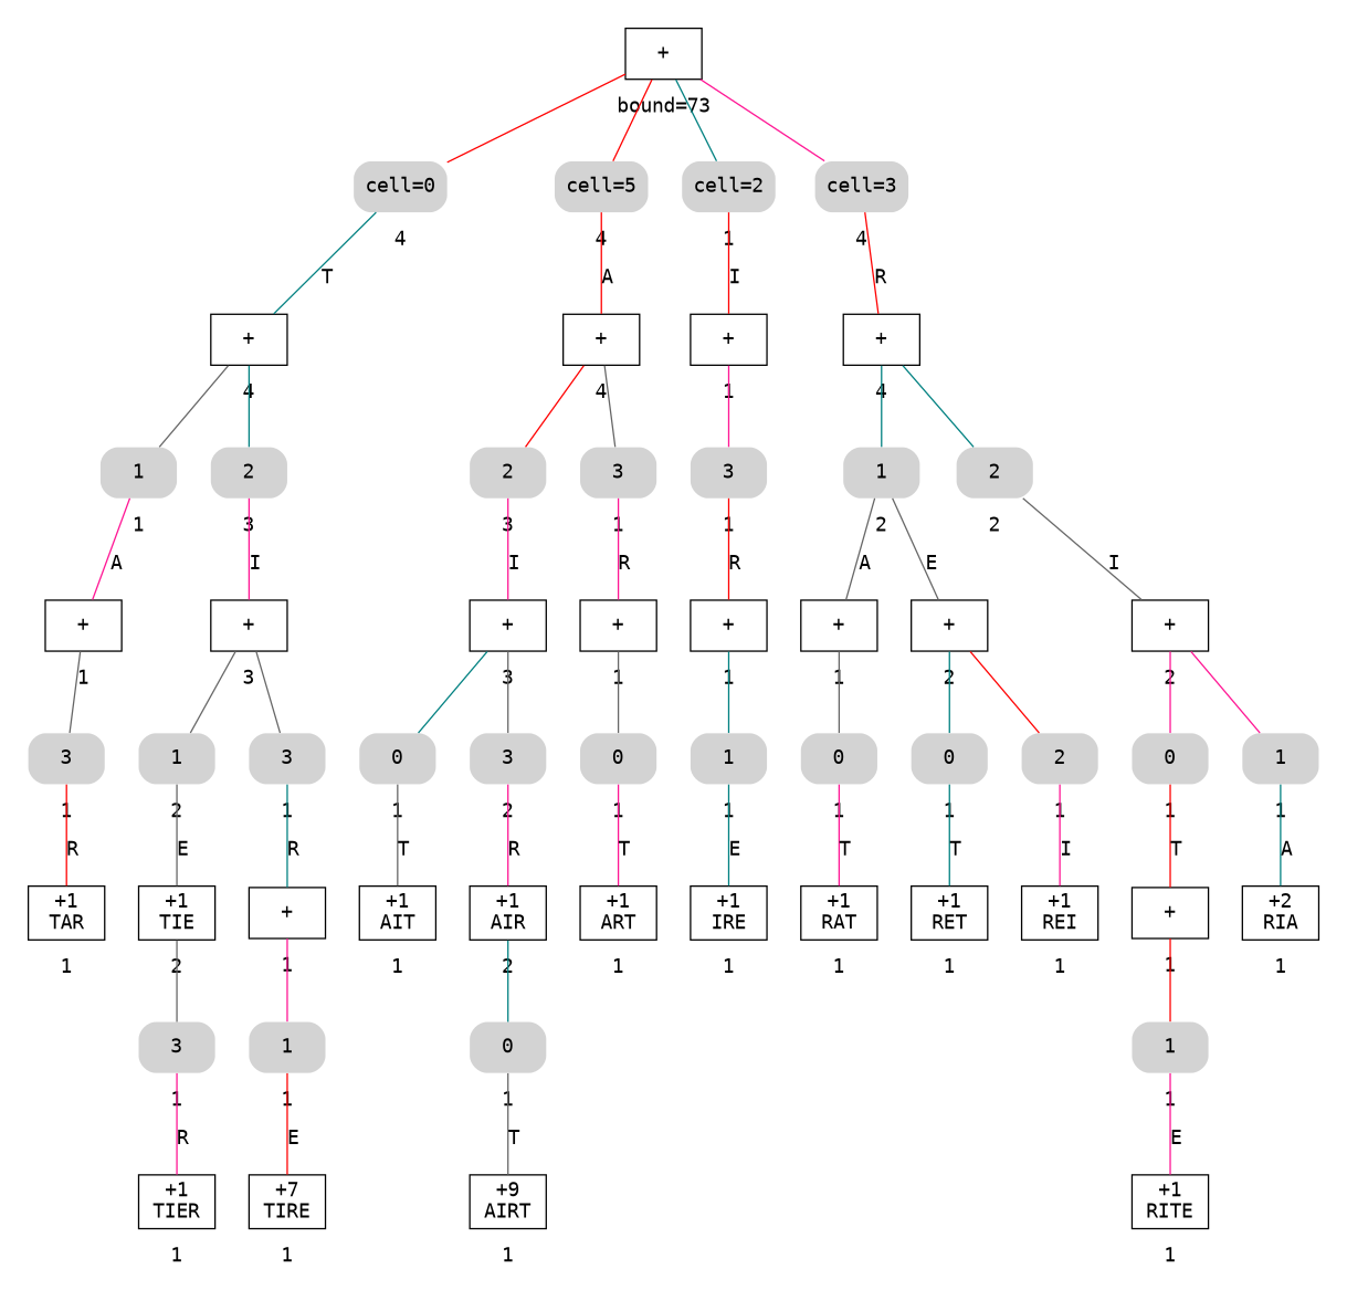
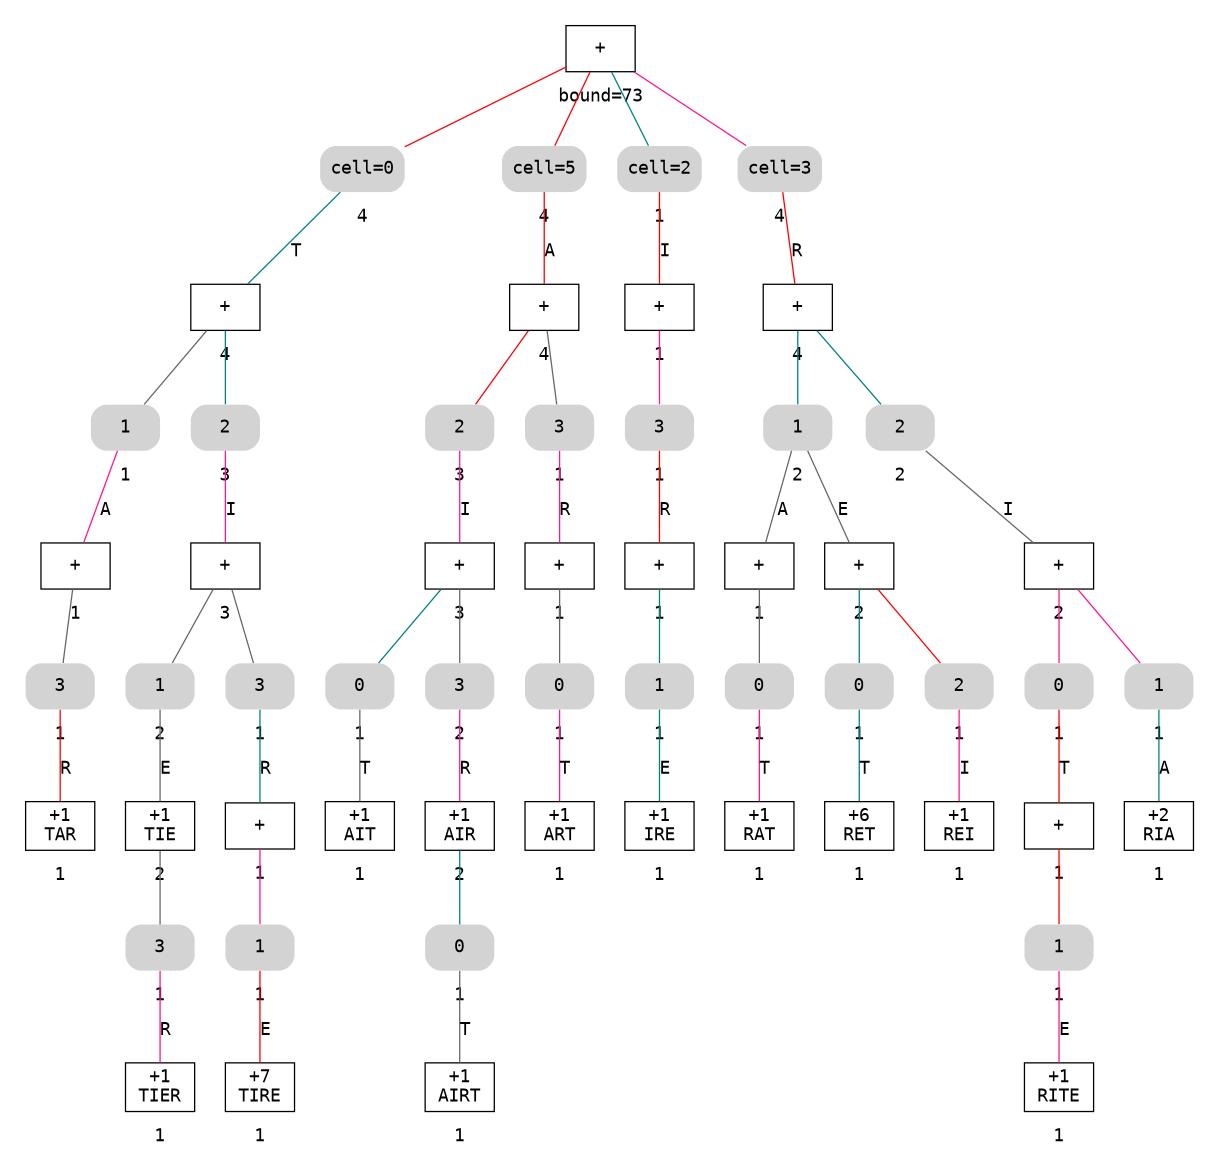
  graph {
    fontname="DejaVu Sans Mono"
    nodesep=0.1
    rankdir=TB
    node [fontname="DejaVu Sans Mono" penwidth=1 shape=rect]
    edge [color=deeppink fontname="DejaVu Sans Mono"]
    n1 [label="+"]
    n2 [label="cell=0" penwidth=0 style="rounded, filled"]
    n3 [label=3 penwidth=0 style="rounded, filled"]
    n4 [label="+"]
    n5 [label=1 penwidth=0 style="rounded, filled"]
    n6 [label="+"]
    n7 [label="+1\nTAR"]
    n8 [label=2 penwidth=0 style="rounded, filled"]
    n9 [label="+"]
    n10 [label=1 penwidth=0 style="rounded, filled"]
    n11 [label="+1\nTIE"]
    n12 [label=3 penwidth=0 style="rounded, filled"]
    n13 [label="+1\nTIER"]
    n14 [label=3 penwidth=0 style="rounded, filled"]
    n15 [label="+"]
    n16 [label=1 penwidth=0 style="rounded, filled"]
    n17 [label="+7\nTIRE"]
    n18 [label="+"]
    n19 [label="cell=5" penwidth=0 style="rounded, filled"]
    n20 [label=2 penwidth=0 style="rounded, filled"]
    n21 [label="+"]
    n22 [label=0 penwidth=0 style="rounded, filled"]
    n23 [label="+1\nAIT"]
    n24 [label=3 penwidth=0 style="rounded, filled"]
    n25 [label="+1\nAIR"]
    n26 [label=0 penwidth=0 style="rounded, filled"]
    n27 [label=3 penwidth=0 style="rounded, filled"]
-   n28 [label="+9\nAIRT"]
+   n28 [label="+1\nAIRT"]
    n29 [label=3 penwidth=0 style="rounded, filled"]
    n30 [label="+"]
    n31 [label=0 penwidth=0 style="rounded, filled"]
    n32 [label="+1\nART"]
    n33 [label="cell=2" penwidth=0 style="rounded, filled"]
    n34 [label="+"]
    n35 [label="+"]
    n36 [label=1 penwidth=0 style="rounded, filled"]
    n37 [label="+1\nIRE"]
    n38 [label="cell=3" penwidth=0 style="rounded, filled"]
    n39 [label="+"]
    n40 [label=1 penwidth=0 style="rounded, filled"]
    n41 [label="+"]
    n42 [label=0 penwidth=0 style="rounded, filled"]
    n43 [label="+1\nRAT"]
    n44 [label="+"]
    n45 [label=0 penwidth=0 style="rounded, filled"]
-   n46 [label="+1\nRET"]
+   n46 [label="+6\nRET"]
    n47 [label=2 penwidth=0 style="rounded, filled"]
    n48 [label="+1\nREI"]
    n49 [label=2 penwidth=0 style="rounded, filled"]
    n50 [label="+"]
    n51 [label=0 penwidth=0 style="rounded, filled"]
    n52 [label="+"]
    n53 [label=1 penwidth=0 style="rounded, filled"]
    n54 [label="+1\nRITE"]
    n55 [label=1 penwidth=0 style="rounded, filled"]
    n56 [label="+2\nRIA"]
    subgraph cluster_1 {
      label="bound=73"
      labelloc=b
      penwidth=0
      n1
    }
    subgraph cluster_2 {
      label=4
      labelloc=b
      penwidth=0
      n2
    }
    subgraph cluster_3 {
      label=1
      labelloc=b
      penwidth=0
      n3
    }
    subgraph cluster_4 {
      label=4
      labelloc=b
      penwidth=0
      n4
    }
    subgraph cluster_5 {
      label=1
      labelloc=b
      penwidth=0
      n5
    }
    subgraph cluster_6 {
      label=1
      labelloc=b
      penwidth=0
      n6
    }
    subgraph cluster_7 {
      label=1
      labelloc=b
      penwidth=0
      n7
    }
    subgraph cluster_8 {
      label=3
      labelloc=b
      penwidth=0
      n8
    }
    subgraph cluster_9 {
      label=3
      labelloc=b
      penwidth=0
      n9
    }
    subgraph cluster_10 {
      label=2
      labelloc=b
      penwidth=0
      n10
    }
    subgraph cluster_11 {
      label=2
      labelloc=b
      penwidth=0
      n11
    }
    subgraph cluster_12 {
      label=1
      labelloc=b
      penwidth=0
      n12
    }
    subgraph cluster_13 {
      label=1
      labelloc=b
      penwidth=0
      n13
    }
    subgraph cluster_14 {
      label=1
      labelloc=b
      penwidth=0
      n14
    }
    subgraph cluster_15 {
      label=1
      labelloc=b
      penwidth=0
      n15
    }
    subgraph cluster_16 {
      label=1
      labelloc=b
      penwidth=0
      n16
    }
    subgraph cluster_17 {
      label=1
      labelloc=b
      penwidth=0
      n17
    }
    subgraph cluster_18 {
      label=4
      labelloc=b
      penwidth=0
      n18
    }
    subgraph cluster_19 {
      label=4
      labelloc=b
      penwidth=0
      n19
    }
    subgraph cluster_20 {
      label=3
      labelloc=b
      penwidth=0
      n20
    }
    subgraph cluster_21 {
      label=3
      labelloc=b
      penwidth=0
      n21
    }
    subgraph cluster_22 {
      label=1
      labelloc=b
      penwidth=0
      n22
    }
    subgraph cluster_23 {
      label=1
      labelloc=b
      penwidth=0
      n23
    }
    subgraph cluster_24 {
      label=2
      labelloc=b
      penwidth=0
      n24
    }
    subgraph cluster_25 {
      label=2
      labelloc=b
      penwidth=0
      n25
    }
    subgraph cluster_26 {
      label=1
      labelloc=b
      penwidth=0
      n26
    }
    subgraph cluster_27 {
      label=1
      labelloc=b
      penwidth=0
      n27
    }
    subgraph cluster_28 {
      label=1
      labelloc=b
      penwidth=0
      n28
    }
    subgraph cluster_29 {
      label=1
      labelloc=b
      penwidth=0
      n29
    }
    subgraph cluster_30 {
      label=1
      labelloc=b
      penwidth=0
      n30
    }
    subgraph cluster_31 {
      label=1
      labelloc=b
      penwidth=0
      n31
    }
    subgraph cluster_32 {
      label=1
      labelloc=b
      penwidth=0
      n32
    }
    subgraph cluster_33 {
      label=1
      labelloc=b
      penwidth=0
      n33
    }
    subgraph cluster_34 {
      label=1
      labelloc=b
      penwidth=0
      n34
    }
    subgraph cluster_35 {
      label=1
      labelloc=b
      penwidth=0
      n35
    }
    subgraph cluster_36 {
      label=1
      labelloc=b
      penwidth=0
      n36
    }
    subgraph cluster_37 {
      label=1
      labelloc=b
      penwidth=0
      n37
    }
    subgraph cluster_38 {
      label=4
      labelloc=b
      penwidth=0
      n38
    }
    subgraph cluster_39 {
      label=4
      labelloc=b
      penwidth=0
      n39
    }
    subgraph cluster_40 {
      label=2
      labelloc=b
      penwidth=0
      n40
    }
    subgraph cluster_41 {
      label=1
      labelloc=b
      penwidth=0
      n41
    }
    subgraph cluster_42 {
      label=1
      labelloc=b
      penwidth=0
      n42
    }
    subgraph cluster_43 {
      label=1
      labelloc=b
      penwidth=0
      n43
    }
    subgraph cluster_44 {
      label=2
      labelloc=b
      penwidth=0
      n44
    }
    subgraph cluster_45 {
      label=1
      labelloc=b
      penwidth=0
      n45
    }
    subgraph cluster_46 {
      label=1
      labelloc=b
      penwidth=0
      n46
    }
    subgraph cluster_47 {
      label=1
      labelloc=b
      penwidth=0
      n47
    }
    subgraph cluster_48 {
      label=1
      labelloc=b
      penwidth=0
      n48
    }
    subgraph cluster_49 {
      label=2
      labelloc=b
      penwidth=0
      n49
    }
    subgraph cluster_50 {
      label=2
      labelloc=b
      penwidth=0
      n50
    }
    subgraph cluster_51 {
      label=1
      labelloc=b
      penwidth=0
      n51
    }
    subgraph cluster_52 {
      label=1
      labelloc=b
      penwidth=0
      n52
    }
    subgraph cluster_53 {
      label=1
      labelloc=b
      penwidth=0
      n53
    }
    subgraph cluster_54 {
      label=1
      labelloc=b
      penwidth=0
      n54
    }
    subgraph cluster_55 {
      label=1
      labelloc=b
      penwidth=0
      n55
    }
    subgraph cluster_56 {
      label=1
      labelloc=b
      penwidth=0
      n56
    }
    n1 -- n2 [color=red]
    n1 -- n19 [color=red]
    n1 -- n33 [color=teal]
    n1 -- n38
    n2 -- n4 [color=teal label=T]
    n3 -- n7 [color=red label=R]
    n4 -- n5 [color=gray40]
    n4 -- n8 [color=teal]
    n5 -- n6 [label=A]
    n6 -- n3 [color=gray40]
    n8 -- n9 [label=I]
    n9 -- n10 [color=gray40]
    n9 -- n14 [color=gray40]
    n10 -- n11 [color=gray40 label=E]
    n11 -- n12 [color=gray40]
    n12 -- n13 [label=R]
    n14 -- n15 [color=teal label=R]
    n15 -- n16
    n16 -- n17 [color=red label=E]
    n18 -- n20 [color=red]
    n18 -- n29 [color=gray40]
    n19 -- n18 [color=red label=A]
    n20 -- n21 [label=I]
    n21 -- n22 [color=teal]
    n21 -- n24 [color=gray40]
    n22 -- n23 [color=gray40 label=T]
    n24 -- n25 [label=R]
    n25 -- n26 [color=teal]
    n26 -- n28 [color=gray40 label=T]
    n27 -- n35 [color=red label=R]
    n29 -- n30 [label=R]
    n30 -- n31 [color=gray40]
    n31 -- n32 [label=T]
    n33 -- n34 [color=red label=I]
    n34 -- n27
    n35 -- n36 [color=teal]
    n36 -- n37 [color=teal label=E]
    n38 -- n39 [color=red label=R]
    n39 -- n40 [color=teal]
    n39 -- n49 [color=teal]
    n40 -- n41 [color=gray40 label=A]
    n40 -- n44 [color=gray40 label=E]
    n41 -- n42 [color=gray40]
    n42 -- n43 [label=T]
    n44 -- n45 [color=teal]
    n44 -- n47 [color=red]
    n45 -- n46 [color=teal label=T]
    n47 -- n48 [label=I]
    n49 -- n50 [color=gray40 label=I]
    n50 -- n51
    n50 -- n55
    n51 -- n52 [color=red label=T]
    n52 -- n53 [color=red]
    n53 -- n54 [label=E]
    n55 -- n56 [color=teal label=A]
  }
